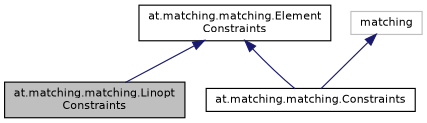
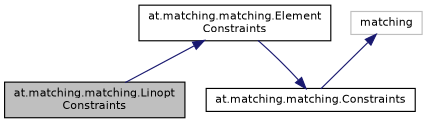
  digraph {
    node [color=black fillcolor=white fontname=Helvetica fontsize=10 shape=record style=filled]
    edge [color=midnightblue dir=back fontname=Helvetica fontsize=10 labelfontname=Helvetica labelfontsize=10 style=solid]
    n1 [fillcolor=grey75 fontcolor=black height=0.2 label="at.matching.matching.Linopt\lConstraints" width=0.4]
    n2 [height=0.2 label="at.matching.matching.Element\lConstraints" width=0.4]
    n3 [height=0.2 label="at.matching.matching.Constraints" width=0.4]
    n4 [color=grey75 height=0.2 label=matching width=0.4]
    n2 -> n1
-   n2 -> n3
+   n3 -> n2
    n4 -> n3
  }
